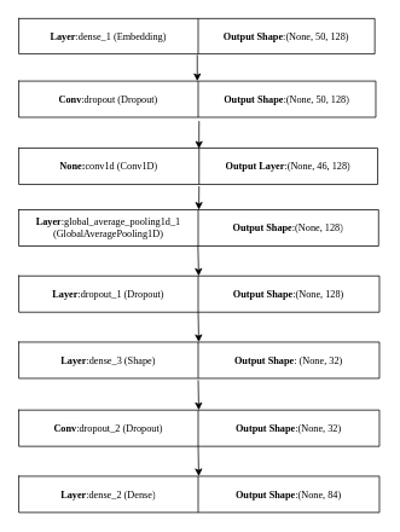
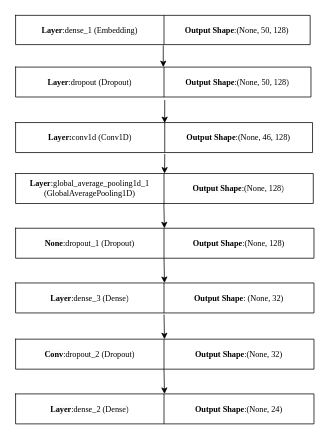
  <mxCell id="0" />
  <mxCell id="1" parent="0" />
  <mxCell id="2" value="" style="shape=table;startSize=0;container=1;collapsible=0;childLayout=tableLayout;fontFamily=Times New Roman;fontSize=11;" vertex="1" parent="1"><mxGeometry x="20" y="20" width="393" height="39" as="geometry" /></mxCell>
  <mxCell id="3" value="" style="shape=tableRow;horizontal=0;startSize=0;swimlaneHead=0;swimlaneBody=0;strokeColor=inherit;top=0;left=0;bottom=0;right=0;collapsible=0;dropTarget=0;fillColor=none;points=[[0,0.5],[1,0.5]];portConstraint=eastwest;fontFamily=Times New Roman;fontSize=11;" vertex="1" parent="2"><mxGeometry width="393" height="39" as="geometry" /></mxCell>
  <mxCell id="4" value="&lt;font style=&quot;font-size: 11px;&quot;&gt;&lt;b style=&quot;font-size: 11px;&quot;&gt;Layer&lt;/b&gt;:&lt;/font&gt;dense_1 (Embedding)" style="shape=partialRectangle;html=1;whiteSpace=wrap;connectable=0;strokeColor=inherit;overflow=hidden;fillColor=none;top=0;left=0;bottom=0;right=0;pointerEvents=1;fontFamily=Times New Roman;fontSize=11;" vertex="1" parent="3"><mxGeometry width="198" height="39" as="geometry"><mxRectangle width="198" height="39" as="alternateBounds" /></mxGeometry></mxCell>
  <mxCell id="5" value="&lt;b style=&quot;font-size: 11px;&quot;&gt;Output Shape&lt;/b&gt;:(None, 50, 128)" style="shape=partialRectangle;html=1;whiteSpace=wrap;connectable=0;strokeColor=inherit;overflow=hidden;fillColor=none;top=0;left=0;bottom=0;right=0;pointerEvents=1;fontFamily=Times New Roman;fontSize=11;" vertex="1" parent="3"><mxGeometry x="198" width="195" height="39" as="geometry"><mxRectangle width="195" height="39" as="alternateBounds" /></mxGeometry></mxCell>
  <mxCell id="6" value="" style="shape=table;startSize=0;container=1;collapsible=0;childLayout=tableLayout;fontFamily=Times New Roman;fontSize=11;" vertex="1" parent="1"><mxGeometry x="20" y="89" width="394.083" height="39.917" as="geometry" /></mxCell>
  <mxCell id="7" value="" style="shape=tableRow;horizontal=0;startSize=0;swimlaneHead=0;swimlaneBody=0;strokeColor=inherit;top=0;left=0;bottom=0;right=0;collapsible=0;dropTarget=0;fillColor=none;points=[[0,0.5],[1,0.5]];portConstraint=eastwest;fontFamily=Times New Roman;fontSize=11;" vertex="1" parent="6"><mxGeometry width="394.083" height="40" as="geometry" /></mxCell>
- <mxCell id="8" value="&lt;b style=&quot;font-size: 11px;&quot;&gt;Conv&lt;/b&gt;:dropout (Dropout)" style="shape=partialRectangle;html=1;whiteSpace=wrap;connectable=0;strokeColor=inherit;overflow=hidden;fillColor=none;top=0;left=0;bottom=0;right=0;pointerEvents=1;fontFamily=Times New Roman;fontSize=11;" vertex="1" parent="7"><mxGeometry width="198" height="40" as="geometry"><mxRectangle width="198" height="40" as="alternateBounds" /></mxGeometry></mxCell>
+ <mxCell id="8" value="&lt;b style=&quot;font-size: 11px;&quot;&gt;Layer&lt;/b&gt;:dropout (Dropout)" style="shape=partialRectangle;html=1;whiteSpace=wrap;connectable=0;strokeColor=inherit;overflow=hidden;fillColor=none;top=0;left=0;bottom=0;right=0;pointerEvents=1;fontFamily=Times New Roman;fontSize=11;" vertex="1" parent="7"><mxGeometry width="198" height="40" as="geometry"><mxRectangle width="198" height="40" as="alternateBounds" /></mxGeometry></mxCell>
  <mxCell id="9" value="&lt;b style=&quot;font-size: 11px;&quot;&gt;Output Shape&lt;/b&gt;:(None, 50, 128)" style="shape=partialRectangle;html=1;whiteSpace=wrap;connectable=0;strokeColor=inherit;overflow=hidden;fillColor=none;top=0;left=0;bottom=0;right=0;pointerEvents=1;fontFamily=Times New Roman;fontSize=11;" vertex="1" parent="7"><mxGeometry x="198" width="196" height="40" as="geometry"><mxRectangle width="196" height="40" as="alternateBounds" /></mxGeometry></mxCell>
  <mxCell id="10" value="" style="shape=table;startSize=0;container=1;collapsible=0;childLayout=tableLayout;fontFamily=Times New Roman;fontSize=11;" vertex="1" parent="1"><mxGeometry x="20" y="163" width="396.167" height="40" as="geometry" /></mxCell>
  <mxCell id="11" value="" style="shape=tableRow;horizontal=0;startSize=0;swimlaneHead=0;swimlaneBody=0;strokeColor=inherit;top=0;left=0;bottom=0;right=0;collapsible=0;dropTarget=0;fillColor=none;points=[[0,0.5],[1,0.5]];portConstraint=eastwest;fontFamily=Times New Roman;fontSize=11;" vertex="1" parent="10"><mxGeometry width="396.167" height="40" as="geometry" /></mxCell>
- <mxCell id="12" value="&lt;span style=&quot;color: rgb(0, 0, 0); font-size: 11px; font-style: normal; font-variant-ligatures: normal; font-variant-caps: normal; letter-spacing: normal; orphans: 2; text-align: left; text-indent: 0px; text-transform: none; widows: 2; word-spacing: 0px; -webkit-text-stroke-width: 0px; background-color: rgb(251, 251, 251); text-decoration-thickness: initial; text-decoration-style: initial; text-decoration-color: initial; float: none; display: inline !important;&quot;&gt;&lt;b style=&quot;font-size: 11px;&quot;&gt;None:&lt;/b&gt;&lt;/span&gt;conv1d (Conv1D) " style="shape=partialRectangle;html=1;whiteSpace=wrap;connectable=0;strokeColor=inherit;overflow=hidden;fillColor=none;top=0;left=0;bottom=0;right=0;pointerEvents=1;fontFamily=Times New Roman;fontSize=11;" vertex="1" parent="11"><mxGeometry width="199" height="40" as="geometry"><mxRectangle width="199" height="40" as="alternateBounds" /></mxGeometry></mxCell>
- <mxCell id="13" value="&lt;b style=&quot;font-size: 11px;&quot;&gt;Output Layer&lt;/b&gt;:(None, 46, 128)" style="shape=partialRectangle;html=1;whiteSpace=wrap;connectable=0;strokeColor=inherit;overflow=hidden;fillColor=none;top=0;left=0;bottom=0;right=0;pointerEvents=1;fontFamily=Times New Roman;fontSize=11;" vertex="1" parent="11"><mxGeometry x="199" width="197" height="40" as="geometry"><mxRectangle width="197" height="40" as="alternateBounds" /></mxGeometry></mxCell>
+ <mxCell id="12" value="&lt;span style=&quot;color: rgb(0, 0, 0); font-size: 11px; font-style: normal; font-variant-ligatures: normal; font-variant-caps: normal; letter-spacing: normal; orphans: 2; text-align: left; text-indent: 0px; text-transform: none; widows: 2; word-spacing: 0px; -webkit-text-stroke-width: 0px; background-color: rgb(251, 251, 251); text-decoration-thickness: initial; text-decoration-style: initial; text-decoration-color: initial; float: none; display: inline !important;&quot;&gt;&lt;b style=&quot;font-size: 11px;&quot;&gt;Layer:&lt;/b&gt;&lt;/span&gt;conv1d (Conv1D) " style="shape=partialRectangle;html=1;whiteSpace=wrap;connectable=0;strokeColor=inherit;overflow=hidden;fillColor=none;top=0;left=0;bottom=0;right=0;pointerEvents=1;fontFamily=Times New Roman;fontSize=11;" vertex="1" parent="11"><mxGeometry width="199" height="40" as="geometry"><mxRectangle width="199" height="40" as="alternateBounds" /></mxGeometry></mxCell>
+ <mxCell id="13" value="&lt;b style=&quot;font-size: 11px;&quot;&gt;Output Shape&lt;/b&gt;:(None, 46, 128)" style="shape=partialRectangle;html=1;whiteSpace=wrap;connectable=0;strokeColor=inherit;overflow=hidden;fillColor=none;top=0;left=0;bottom=0;right=0;pointerEvents=1;fontFamily=Times New Roman;fontSize=11;" vertex="1" parent="11"><mxGeometry x="199" width="197" height="40" as="geometry"><mxRectangle width="197" height="40" as="alternateBounds" /></mxGeometry></mxCell>
  <mxCell id="14" value="" style="shape=table;startSize=0;container=1;collapsible=0;childLayout=tableLayout;fontFamily=Times New Roman;fontSize=11;" vertex="1" parent="1"><mxGeometry x="20" y="231" width="397.163" height="40" as="geometry" /></mxCell>
  <mxCell id="15" value="" style="shape=tableRow;horizontal=0;startSize=0;swimlaneHead=0;swimlaneBody=0;strokeColor=inherit;top=0;left=0;bottom=0;right=0;collapsible=0;dropTarget=0;fillColor=none;points=[[0,0.5],[1,0.5]];portConstraint=eastwest;fontFamily=Times New Roman;fontSize=11;" vertex="1" parent="14"><mxGeometry width="397.163" height="40" as="geometry" /></mxCell>
  <mxCell id="16" value="&lt;span style=&quot;color: rgb(0, 0, 0); font-size: 11px; font-style: normal; font-variant-ligatures: normal; font-variant-caps: normal; letter-spacing: normal; orphans: 2; text-align: left; text-indent: 0px; text-transform: none; widows: 2; word-spacing: 0px; -webkit-text-stroke-width: 0px; background-color: rgb(251, 251, 251); text-decoration-thickness: initial; text-decoration-style: initial; text-decoration-color: initial; float: none; display: inline !important;&quot;&gt;&lt;b style=&quot;font-size: 11px;&quot;&gt;Layer&lt;/b&gt;&lt;/span&gt;&lt;span style=&quot;color: rgb(0, 0, 0); font-size: 11px; font-style: normal; font-variant-ligatures: normal; font-variant-caps: normal; font-weight: 400; letter-spacing: normal; orphans: 2; text-align: left; text-indent: 0px; text-transform: none; widows: 2; word-spacing: 0px; -webkit-text-stroke-width: 0px; background-color: rgb(251, 251, 251); text-decoration-thickness: initial; text-decoration-style: initial; text-decoration-color: initial; float: none; display: inline !important;&quot;&gt;:&lt;/span&gt;global_average_pooling1d_1&lt;br style=&quot;font-size: 11px;&quot;&gt;(GlobalAveragePooling1D)" style="shape=partialRectangle;html=1;whiteSpace=wrap;connectable=0;strokeColor=inherit;overflow=hidden;fillColor=none;top=0;left=0;bottom=0;right=0;pointerEvents=1;fontFamily=Times New Roman;fontSize=11;" vertex="1" parent="15"><mxGeometry width="198" height="40" as="geometry"><mxRectangle width="198" height="40" as="alternateBounds" /></mxGeometry></mxCell>
  <mxCell id="17" value="&lt;span style=&quot;color: rgb(0, 0, 0); font-size: 11px; font-style: normal; font-variant-ligatures: normal; font-variant-caps: normal; letter-spacing: normal; orphans: 2; text-align: left; text-indent: 0px; text-transform: none; widows: 2; word-spacing: 0px; -webkit-text-stroke-width: 0px; background-color: rgb(251, 251, 251); text-decoration-thickness: initial; text-decoration-style: initial; text-decoration-color: initial; float: none; display: inline !important;&quot;&gt;&lt;b style=&quot;font-size: 11px;&quot;&gt;Output Shape&lt;/b&gt;&lt;/span&gt;&lt;span style=&quot;color: rgb(0, 0, 0); font-size: 11px; font-style: normal; font-variant-ligatures: normal; font-variant-caps: normal; font-weight: 400; letter-spacing: normal; orphans: 2; text-align: left; text-indent: 0px; text-transform: none; widows: 2; word-spacing: 0px; -webkit-text-stroke-width: 0px; background-color: rgb(251, 251, 251); text-decoration-thickness: initial; text-decoration-style: initial; text-decoration-color: initial; float: none; display: inline !important;&quot;&gt;:&lt;/span&gt;(None, 128)" style="shape=partialRectangle;html=1;whiteSpace=wrap;connectable=0;strokeColor=inherit;overflow=hidden;fillColor=none;top=0;left=0;bottom=0;right=0;pointerEvents=1;fontFamily=Times New Roman;fontSize=11;" vertex="1" parent="15"><mxGeometry x="198" width="199" height="40" as="geometry"><mxRectangle width="199" height="40" as="alternateBounds" /></mxGeometry></mxCell>
  <mxCell id="18" value="" style="shape=table;startSize=0;container=1;collapsible=0;childLayout=tableLayout;fontFamily=Times New Roman;fontSize=11;" vertex="1" parent="1"><mxGeometry x="20" y="304" width="398.083" height="40" as="geometry" /></mxCell>
  <mxCell id="19" value="" style="shape=tableRow;horizontal=0;startSize=0;swimlaneHead=0;swimlaneBody=0;strokeColor=inherit;top=0;left=0;bottom=0;right=0;collapsible=0;dropTarget=0;fillColor=none;points=[[0,0.5],[1,0.5]];portConstraint=eastwest;fontFamily=Times New Roman;fontSize=11;" vertex="1" parent="18"><mxGeometry width="398.083" height="40" as="geometry" /></mxCell>
- <mxCell id="20" value="&lt;span style=&quot;color: rgb(0, 0, 0); font-size: 11px; font-style: normal; font-variant-ligatures: normal; font-variant-caps: normal; letter-spacing: normal; orphans: 2; text-align: left; text-indent: 0px; text-transform: none; widows: 2; word-spacing: 0px; -webkit-text-stroke-width: 0px; background-color: rgb(251, 251, 251); text-decoration-thickness: initial; text-decoration-style: initial; text-decoration-color: initial; float: none; display: inline !important;&quot;&gt;&lt;b style=&quot;font-size: 11px;&quot;&gt;Layer&lt;/b&gt;&lt;/span&gt;&lt;span style=&quot;color: rgb(0, 0, 0); font-size: 11px; font-style: normal; font-variant-ligatures: normal; font-variant-caps: normal; font-weight: 400; letter-spacing: normal; orphans: 2; text-align: left; text-indent: 0px; text-transform: none; widows: 2; word-spacing: 0px; -webkit-text-stroke-width: 0px; background-color: rgb(251, 251, 251); text-decoration-thickness: initial; text-decoration-style: initial; text-decoration-color: initial; float: none; display: inline !important;&quot;&gt;:&lt;/span&gt;dropout_1 (Dropout)" style="shape=partialRectangle;html=1;whiteSpace=wrap;connectable=0;strokeColor=inherit;overflow=hidden;fillColor=none;top=0;left=0;bottom=0;right=0;pointerEvents=1;fontFamily=Times New Roman;fontSize=11;" vertex="1" parent="19"><mxGeometry width="198" height="40" as="geometry"><mxRectangle width="198" height="40" as="alternateBounds" /></mxGeometry></mxCell>
+ <mxCell id="20" value="&lt;span style=&quot;color: rgb(0, 0, 0); font-size: 11px; font-style: normal; font-variant-ligatures: normal; font-variant-caps: normal; letter-spacing: normal; orphans: 2; text-align: left; text-indent: 0px; text-transform: none; widows: 2; word-spacing: 0px; -webkit-text-stroke-width: 0px; background-color: rgb(251, 251, 251); text-decoration-thickness: initial; text-decoration-style: initial; text-decoration-color: initial; float: none; display: inline !important;&quot;&gt;&lt;b style=&quot;font-size: 11px;&quot;&gt;None&lt;/b&gt;&lt;/span&gt;&lt;span style=&quot;color: rgb(0, 0, 0); font-size: 11px; font-style: normal; font-variant-ligatures: normal; font-variant-caps: normal; font-weight: 400; letter-spacing: normal; orphans: 2; text-align: left; text-indent: 0px; text-transform: none; widows: 2; word-spacing: 0px; -webkit-text-stroke-width: 0px; background-color: rgb(251, 251, 251); text-decoration-thickness: initial; text-decoration-style: initial; text-decoration-color: initial; float: none; display: inline !important;&quot;&gt;:&lt;/span&gt;dropout_1 (Dropout)" style="shape=partialRectangle;html=1;whiteSpace=wrap;connectable=0;strokeColor=inherit;overflow=hidden;fillColor=none;top=0;left=0;bottom=0;right=0;pointerEvents=1;fontFamily=Times New Roman;fontSize=11;" vertex="1" parent="19"><mxGeometry width="198" height="40" as="geometry"><mxRectangle width="198" height="40" as="alternateBounds" /></mxGeometry></mxCell>
  <mxCell id="21" value="&lt;b style=&quot;font-size: 11px;&quot;&gt;Output Shape&lt;/b&gt;:(None, 128)" style="shape=partialRectangle;html=1;whiteSpace=wrap;connectable=0;strokeColor=inherit;overflow=hidden;fillColor=none;top=0;left=0;bottom=0;right=0;pointerEvents=1;fontFamily=Times New Roman;fontSize=11;" vertex="1" parent="19"><mxGeometry x="198" width="200" height="40" as="geometry"><mxRectangle width="200" height="40" as="alternateBounds" /></mxGeometry></mxCell>
  <mxCell id="22" value="" style="endArrow=classic;html=1;rounded=0;fontFamily=Times New Roman;fontSize=11;" edge="1" parent="1" target="7"><mxGeometry width="50" height="50" relative="1" as="geometry"><mxPoint x="217" y="60" as="sourcePoint" /><mxPoint x="324" y="164" as="targetPoint" /></mxGeometry></mxCell>
  <mxCell id="23" value="" style="endArrow=classic;html=1;rounded=0;entryX=0.502;entryY=0.017;entryDx=0;entryDy=0;entryPerimeter=0;fontFamily=Times New Roman;fontSize=11;" edge="1" parent="1" target="11"><mxGeometry width="50" height="50" relative="1" as="geometry"><mxPoint x="219" y="133" as="sourcePoint" /><mxPoint x="217" y="161" as="targetPoint" /></mxGeometry></mxCell>
  <mxCell id="24" value="" style="endArrow=classic;html=1;rounded=0;fontFamily=Times New Roman;fontSize=11;" edge="1" parent="1" target="15"><mxGeometry width="50" height="50" relative="1" as="geometry"><mxPoint x="219" y="205" as="sourcePoint" /><mxPoint x="324" y="164" as="targetPoint" /></mxGeometry></mxCell>
  <mxCell id="25" value="" style="endArrow=classic;html=1;rounded=0;exitX=0.498;exitY=0.992;exitDx=0;exitDy=0;exitPerimeter=0;fontFamily=Times New Roman;fontSize=11;" edge="1" parent="1" source="15" target="19"><mxGeometry width="50" height="50" relative="1" as="geometry"><mxPoint x="274" y="258" as="sourcePoint" /><mxPoint x="324" y="208" as="targetPoint" /></mxGeometry></mxCell>
  <mxCell id="26" value="" style="shape=table;startSize=0;container=1;collapsible=0;childLayout=tableLayout;fontFamily=Times New Roman;fontSize=11;" vertex="1" parent="1"><mxGeometry x="20" y="377" width="398.083" height="40" as="geometry" /></mxCell>
  <mxCell id="27" value="" style="shape=tableRow;horizontal=0;startSize=0;swimlaneHead=0;swimlaneBody=0;strokeColor=inherit;top=0;left=0;bottom=0;right=0;collapsible=0;dropTarget=0;fillColor=none;points=[[0,0.5],[1,0.5]];portConstraint=eastwest;fontFamily=Times New Roman;fontSize=11;" vertex="1" parent="26"><mxGeometry width="398.083" height="40" as="geometry" /></mxCell>
- <mxCell id="28" value="&lt;span style=&quot;color: rgb(0, 0, 0); font-size: 11px; font-style: normal; font-variant-ligatures: normal; font-variant-caps: normal; letter-spacing: normal; orphans: 2; text-align: left; text-indent: 0px; text-transform: none; widows: 2; word-spacing: 0px; -webkit-text-stroke-width: 0px; background-color: rgb(251, 251, 251); text-decoration-thickness: initial; text-decoration-style: initial; text-decoration-color: initial; float: none; display: inline !important;&quot;&gt;&lt;b style=&quot;font-size: 11px;&quot;&gt;Layer&lt;/b&gt;&lt;/span&gt;&lt;span style=&quot;color: rgb(0, 0, 0); font-size: 11px; font-style: normal; font-variant-ligatures: normal; font-variant-caps: normal; font-weight: 400; letter-spacing: normal; orphans: 2; text-align: left; text-indent: 0px; text-transform: none; widows: 2; word-spacing: 0px; -webkit-text-stroke-width: 0px; background-color: rgb(251, 251, 251); text-decoration-thickness: initial; text-decoration-style: initial; text-decoration-color: initial; float: none; display: inline !important;&quot;&gt;:&lt;/span&gt;dense_3 (Shape)" style="shape=partialRectangle;html=1;whiteSpace=wrap;connectable=0;strokeColor=inherit;overflow=hidden;fillColor=none;top=0;left=0;bottom=0;right=0;pointerEvents=1;fontFamily=Times New Roman;fontSize=11;" vertex="1" parent="27"><mxGeometry width="198" height="40" as="geometry"><mxRectangle width="198" height="40" as="alternateBounds" /></mxGeometry></mxCell>
+ <mxCell id="28" value="&lt;span style=&quot;color: rgb(0, 0, 0); font-size: 11px; font-style: normal; font-variant-ligatures: normal; font-variant-caps: normal; letter-spacing: normal; orphans: 2; text-align: left; text-indent: 0px; text-transform: none; widows: 2; word-spacing: 0px; -webkit-text-stroke-width: 0px; background-color: rgb(251, 251, 251); text-decoration-thickness: initial; text-decoration-style: initial; text-decoration-color: initial; float: none; display: inline !important;&quot;&gt;&lt;b style=&quot;font-size: 11px;&quot;&gt;Layer&lt;/b&gt;&lt;/span&gt;&lt;span style=&quot;color: rgb(0, 0, 0); font-size: 11px; font-style: normal; font-variant-ligatures: normal; font-variant-caps: normal; font-weight: 400; letter-spacing: normal; orphans: 2; text-align: left; text-indent: 0px; text-transform: none; widows: 2; word-spacing: 0px; -webkit-text-stroke-width: 0px; background-color: rgb(251, 251, 251); text-decoration-thickness: initial; text-decoration-style: initial; text-decoration-color: initial; float: none; display: inline !important;&quot;&gt;:&lt;/span&gt;dense_3 (Dense)" style="shape=partialRectangle;html=1;whiteSpace=wrap;connectable=0;strokeColor=inherit;overflow=hidden;fillColor=none;top=0;left=0;bottom=0;right=0;pointerEvents=1;fontFamily=Times New Roman;fontSize=11;" vertex="1" parent="27"><mxGeometry width="198" height="40" as="geometry"><mxRectangle width="198" height="40" as="alternateBounds" /></mxGeometry></mxCell>
  <mxCell id="29" value="&lt;b style=&quot;font-size: 11px;&quot;&gt;Output Shape&lt;/b&gt;: (None, 32) " style="shape=partialRectangle;html=1;whiteSpace=wrap;connectable=0;strokeColor=inherit;overflow=hidden;fillColor=none;top=0;left=0;bottom=0;right=0;pointerEvents=1;fontFamily=Times New Roman;fontSize=11;" vertex="1" parent="27"><mxGeometry x="198" width="200" height="40" as="geometry"><mxRectangle width="200" height="40" as="alternateBounds" /></mxGeometry></mxCell>
  <mxCell id="30" value="" style="endArrow=classic;html=1;rounded=0;exitX=0.498;exitY=0.992;exitDx=0;exitDy=0;exitPerimeter=0;fontFamily=Times New Roman;fontSize=11;" edge="1" parent="1" target="27"><mxGeometry width="50" height="50" relative="1" as="geometry"><mxPoint x="218" y="344" as="sourcePoint" /><mxPoint x="324" y="281" as="targetPoint" /></mxGeometry></mxCell>
  <mxCell id="31" value="" style="shape=table;startSize=0;container=1;collapsible=0;childLayout=tableLayout;fontFamily=Times New Roman;fontSize=11;" vertex="1" parent="1"><mxGeometry x="20" y="452" width="398.083" height="40" as="geometry" /></mxCell>
  <mxCell id="32" value="" style="shape=tableRow;horizontal=0;startSize=0;swimlaneHead=0;swimlaneBody=0;strokeColor=inherit;top=0;left=0;bottom=0;right=0;collapsible=0;dropTarget=0;fillColor=none;points=[[0,0.5],[1,0.5]];portConstraint=eastwest;fontFamily=Times New Roman;fontSize=11;" vertex="1" parent="31"><mxGeometry width="398.083" height="40" as="geometry" /></mxCell>
  <mxCell id="33" value="&lt;span style=&quot;color: rgb(0, 0, 0); font-size: 11px; font-style: normal; font-variant-ligatures: normal; font-variant-caps: normal; letter-spacing: normal; orphans: 2; text-align: left; text-indent: 0px; text-transform: none; widows: 2; word-spacing: 0px; -webkit-text-stroke-width: 0px; background-color: rgb(251, 251, 251); text-decoration-thickness: initial; text-decoration-style: initial; text-decoration-color: initial; float: none; display: inline !important;&quot;&gt;&lt;b style=&quot;font-size: 11px;&quot;&gt;Conv&lt;/b&gt;&lt;/span&gt;&lt;span style=&quot;color: rgb(0, 0, 0); font-size: 11px; font-style: normal; font-variant-ligatures: normal; font-variant-caps: normal; font-weight: 400; letter-spacing: normal; orphans: 2; text-align: left; text-indent: 0px; text-transform: none; widows: 2; word-spacing: 0px; -webkit-text-stroke-width: 0px; background-color: rgb(251, 251, 251); text-decoration-thickness: initial; text-decoration-style: initial; text-decoration-color: initial; float: none; display: inline !important;&quot;&gt;:&lt;/span&gt;dropout_2 (Dropout)" style="shape=partialRectangle;html=1;whiteSpace=wrap;connectable=0;strokeColor=inherit;overflow=hidden;fillColor=none;top=0;left=0;bottom=0;right=0;pointerEvents=1;fontFamily=Times New Roman;fontSize=11;" vertex="1" parent="32"><mxGeometry width="198" height="40" as="geometry"><mxRectangle width="198" height="40" as="alternateBounds" /></mxGeometry></mxCell>
  <mxCell id="34" value="&lt;b style=&quot;font-size: 11px;&quot;&gt;Output Shape&lt;/b&gt;:(None, 32)" style="shape=partialRectangle;html=1;whiteSpace=wrap;connectable=0;strokeColor=inherit;overflow=hidden;fillColor=none;top=0;left=0;bottom=0;right=0;pointerEvents=1;fontFamily=Times New Roman;fontSize=11;" vertex="1" parent="32"><mxGeometry x="198" width="200" height="40" as="geometry"><mxRectangle width="200" height="40" as="alternateBounds" /></mxGeometry></mxCell>
  <mxCell id="35" value="" style="endArrow=classic;html=1;rounded=0;exitX=0.498;exitY=0.992;exitDx=0;exitDy=0;exitPerimeter=0;fontFamily=Times New Roman;fontSize=11;" edge="1" parent="1" target="32"><mxGeometry width="50" height="50" relative="1" as="geometry"><mxPoint x="218" y="419" as="sourcePoint" /><mxPoint x="324" y="356" as="targetPoint" /></mxGeometry></mxCell>
  <mxCell id="36" value="" style="shape=table;startSize=0;container=1;collapsible=0;childLayout=tableLayout;fontFamily=Times New Roman;fontSize=11;" vertex="1" parent="1"><mxGeometry x="20" y="525" width="398.083" height="40" as="geometry" /></mxCell>
  <mxCell id="37" value="" style="shape=tableRow;horizontal=0;startSize=0;swimlaneHead=0;swimlaneBody=0;strokeColor=inherit;top=0;left=0;bottom=0;right=0;collapsible=0;dropTarget=0;fillColor=none;points=[[0,0.5],[1,0.5]];portConstraint=eastwest;fontFamily=Times New Roman;fontSize=11;" vertex="1" parent="36"><mxGeometry width="398.083" height="40" as="geometry" /></mxCell>
  <mxCell id="38" value="&lt;span style=&quot;color: rgb(0, 0, 0); font-size: 11px; font-style: normal; font-variant-ligatures: normal; font-variant-caps: normal; letter-spacing: normal; orphans: 2; text-align: left; text-indent: 0px; text-transform: none; widows: 2; word-spacing: 0px; -webkit-text-stroke-width: 0px; background-color: rgb(251, 251, 251); text-decoration-thickness: initial; text-decoration-style: initial; text-decoration-color: initial; float: none; display: inline !important;&quot;&gt;&lt;b style=&quot;font-size: 11px;&quot;&gt;Layer&lt;/b&gt;&lt;/span&gt;&lt;span style=&quot;color: rgb(0, 0, 0); font-size: 11px; font-style: normal; font-variant-ligatures: normal; font-variant-caps: normal; font-weight: 400; letter-spacing: normal; orphans: 2; text-align: left; text-indent: 0px; text-transform: none; widows: 2; word-spacing: 0px; -webkit-text-stroke-width: 0px; background-color: rgb(251, 251, 251); text-decoration-thickness: initial; text-decoration-style: initial; text-decoration-color: initial; float: none; display: inline !important;&quot;&gt;:&lt;/span&gt;dense_2 (Dense)" style="shape=partialRectangle;html=1;whiteSpace=wrap;connectable=0;strokeColor=inherit;overflow=hidden;fillColor=none;top=0;left=0;bottom=0;right=0;pointerEvents=1;fontFamily=Times New Roman;fontSize=11;" vertex="1" parent="37"><mxGeometry width="198" height="40" as="geometry"><mxRectangle width="198" height="40" as="alternateBounds" /></mxGeometry></mxCell>
- <mxCell id="39" value="&lt;b style=&quot;font-size: 11px;&quot;&gt;Output Shape&lt;/b&gt;:(None, 84)" style="shape=partialRectangle;html=1;whiteSpace=wrap;connectable=0;strokeColor=inherit;overflow=hidden;fillColor=none;top=0;left=0;bottom=0;right=0;pointerEvents=1;fontFamily=Times New Roman;fontSize=11;" vertex="1" parent="37"><mxGeometry x="198" width="200" height="40" as="geometry"><mxRectangle width="200" height="40" as="alternateBounds" /></mxGeometry></mxCell>
+ <mxCell id="39" value="&lt;b style=&quot;font-size: 11px;&quot;&gt;Output Shape&lt;/b&gt;:(None, 24)" style="shape=partialRectangle;html=1;whiteSpace=wrap;connectable=0;strokeColor=inherit;overflow=hidden;fillColor=none;top=0;left=0;bottom=0;right=0;pointerEvents=1;fontFamily=Times New Roman;fontSize=11;" vertex="1" parent="37"><mxGeometry x="198" width="200" height="40" as="geometry"><mxRectangle width="200" height="40" as="alternateBounds" /></mxGeometry></mxCell>
  <mxCell id="40" value="" style="endArrow=classic;html=1;rounded=0;exitX=0.498;exitY=0.992;exitDx=0;exitDy=0;exitPerimeter=0;fontFamily=Times New Roman;fontSize=11;" edge="1" parent="1" target="37"><mxGeometry width="50" height="50" relative="1" as="geometry"><mxPoint x="218" y="492" as="sourcePoint" /><mxPoint x="324" y="429" as="targetPoint" /></mxGeometry></mxCell>
